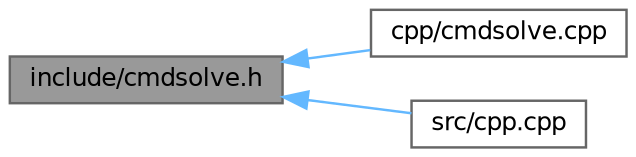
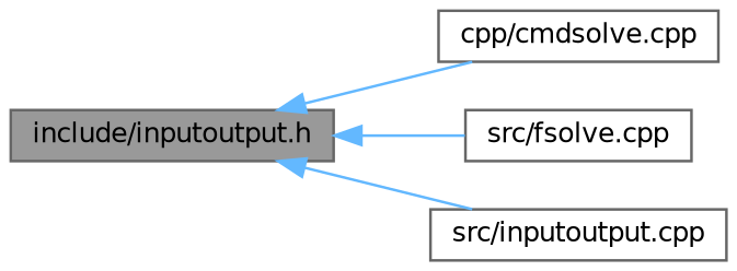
  digraph {
    rankdir=LR
    node [color=grey40 fillcolor=white fontname=Helvetica fontsize=10 shape=box style=filled]
    edge [color=steelblue1 dir=back fontname=Helvetica fontsize=10 labelfontname=Helvetica labelfontsize=10 style=solid]
-   n1 [color=gray40 fillcolor=grey60 fontcolor=black height=0.2 label="include/cmdsolve.h" width=0.4]
+   n1 [color=gray40 fillcolor=grey60 fontcolor=black height=0.2 label="include/inputoutput.h" width=0.4]
    n2 [height=0.2 label="cpp/cmdsolve.cpp" width=0.4]
-   n4 [height=0.2 label="src/cpp.cpp" width=0.4]
+   n3 [height=0.2 label="src/fsolve.cpp" width=0.4]
+   n4 [height=0.2 label="src/inputoutput.cpp" width=0.4]
    n1 -> n2
+   n1 -> n3
    n1 -> n4
  }
